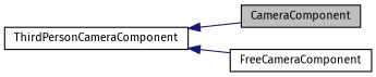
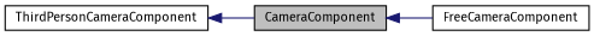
  digraph {
    fontname="Fira Sans"
    rankdir=LR
    node [color=black fillcolor=white fontname="Fira Sans" fontsize=10 shape=record style=filled]
    edge [color=midnightblue dir=back fontname="Fira Sans" fontsize=10 labelfontname=Helvetica labelfontsize=10 style=solid]
    n1 [fillcolor=grey75 fontcolor=black height=0.2 label=CameraComponent width=0.4]
    n2 [height=0.2 label=FreeCameraComponent width=0.4]
    n3 [height=0.2 label=ThirdPersonCameraComponent width=0.4]
-   n3 -> n2
+   n1 -> n2
    n3 -> n1
  }
